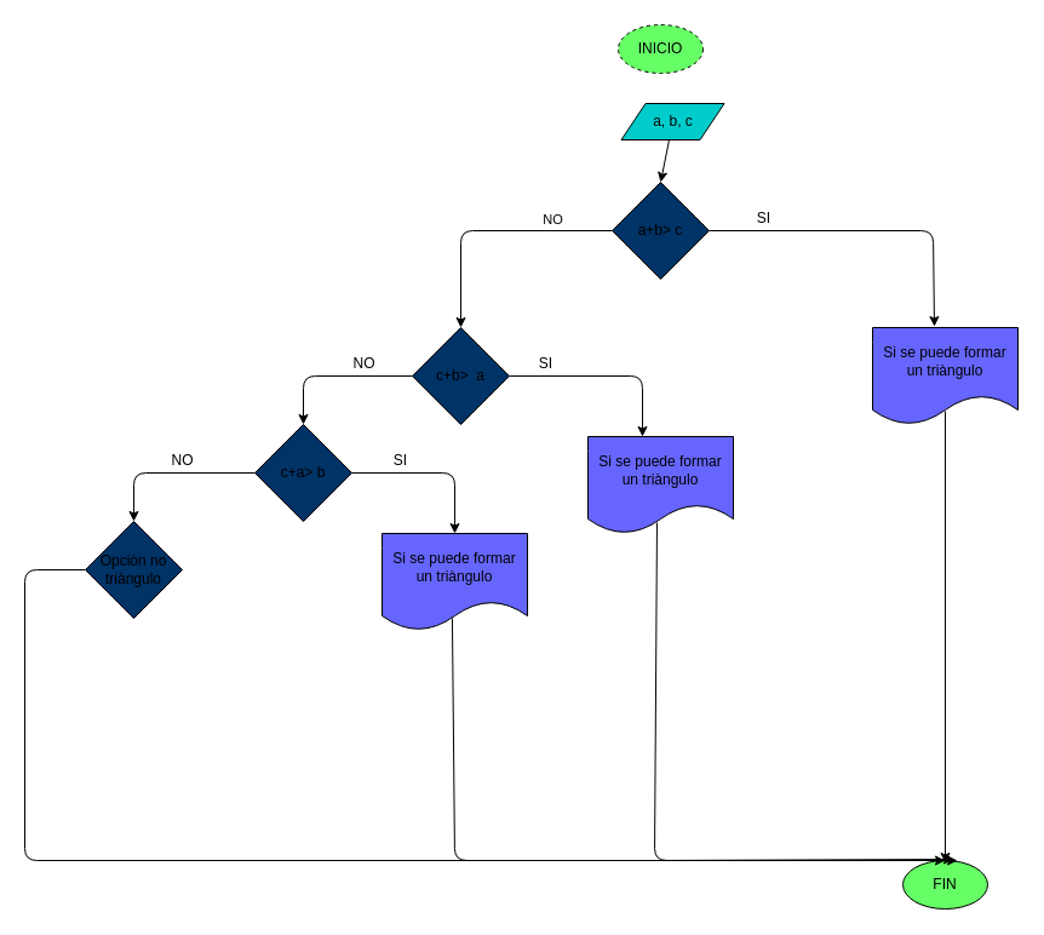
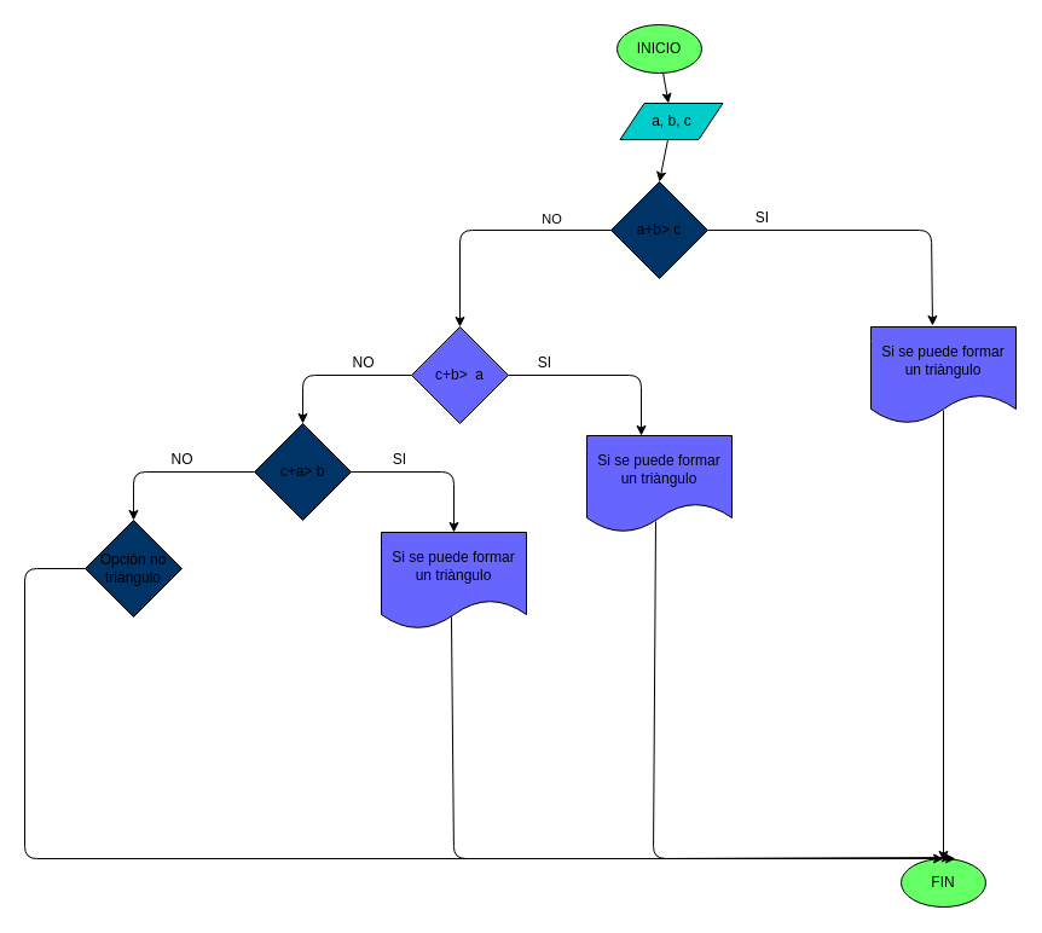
  <mxCell id="0" />
  <mxCell id="1" parent="0" />
- <mxCell id="3" value="INICIO" style="ellipse;whiteSpace=wrap;html=1;fillColor=#66FF66;dashed=1;" parent="1" vertex="1"><mxGeometry x="510" y="20" width="70" height="40" as="geometry" /></mxCell>
+ <mxCell id="2" value="" style="edgeStyle=none;html=1;" parent="1" source="3" target="5" edge="1"><mxGeometry relative="1" as="geometry" /></mxCell>
+ <mxCell id="3" value="INICIO" style="ellipse;whiteSpace=wrap;html=1;fillColor=#66FF66;" parent="1" vertex="1"><mxGeometry x="510" y="20" width="70" height="40" as="geometry" /></mxCell>
  <mxCell id="4" style="edgeStyle=none;html=1;" parent="1" source="5" edge="1"><mxGeometry relative="1" as="geometry"><mxPoint x="545" y="150" as="targetPoint" /></mxGeometry></mxCell>
  <mxCell id="5" value="a, b, c" style="shape=parallelogram;perimeter=parallelogramPerimeter;whiteSpace=wrap;html=1;fixedSize=1;fillColor=#00CCCC;" parent="1" vertex="1"><mxGeometry x="512.5" y="85" width="85" height="30" as="geometry" /></mxCell>
  <mxCell id="6" style="edgeStyle=none;html=1;entryX=0.425;entryY=-0.012;entryDx=0;entryDy=0;entryPerimeter=0;" parent="1" source="9" target="12" edge="1"><mxGeometry relative="1" as="geometry"><mxPoint x="770" y="528" as="targetPoint" /><Array as="points"><mxPoint x="770" y="190" /></Array></mxGeometry></mxCell>
  <mxCell id="7" style="edgeStyle=none;html=1;" parent="1" source="9" edge="1"><mxGeometry relative="1" as="geometry"><mxPoint x="380" y="270" as="targetPoint" /><Array as="points"><mxPoint x="380" y="190" /></Array></mxGeometry></mxCell>
  <mxCell id="8" value="NO" style="edgeLabel;html=1;align=center;verticalAlign=middle;resizable=0;points=[];" parent="7" vertex="1" connectable="0"><mxGeometry x="-0.512" y="-3" relative="1" as="geometry"><mxPoint y="-7" as="offset" /></mxGeometry></mxCell>
  <mxCell id="9" value="a+b&amp;gt; c" style="rhombus;whiteSpace=wrap;html=1;fillColor=#003366;" parent="1" vertex="1"><mxGeometry x="505" y="150" width="80" height="80" as="geometry" /></mxCell>
  <mxCell id="10" value="SI" style="text;html=1;align=center;verticalAlign=middle;resizable=0;points=[];autosize=1;strokeColor=none;fillColor=none;" parent="1" vertex="1"><mxGeometry x="615" y="165" width="30" height="30" as="geometry" /></mxCell>
  <mxCell id="11" style="edgeStyle=none;html=1;exitX=0.5;exitY=0.863;exitDx=0;exitDy=0;exitPerimeter=0;" parent="1" source="12" edge="1"><mxGeometry relative="1" as="geometry"><mxPoint x="780" y="712" as="targetPoint" /></mxGeometry></mxCell>
  <mxCell id="12" value="Si se puede formar un triàngulo" style="shape=document;whiteSpace=wrap;html=1;boundedLbl=1;fillColor=#6666FF;" parent="1" vertex="1"><mxGeometry x="720" y="270" width="120" height="80" as="geometry" /></mxCell>
  <mxCell id="13" value="FIN" style="ellipse;whiteSpace=wrap;html=1;fillColor=#66FF66;" parent="1" vertex="1"><mxGeometry x="745" y="710" width="70" height="40" as="geometry" /></mxCell>
  <mxCell id="14" style="edgeStyle=none;html=1;" parent="1" source="16" edge="1"><mxGeometry relative="1" as="geometry"><mxPoint x="530" y="360" as="targetPoint" /><Array as="points"><mxPoint x="530" y="310" /></Array></mxGeometry></mxCell>
  <mxCell id="15" style="edgeStyle=none;html=1;" parent="1" source="16" edge="1"><mxGeometry relative="1" as="geometry"><mxPoint x="250" y="350" as="targetPoint" /><Array as="points"><mxPoint x="250" y="310" /></Array></mxGeometry></mxCell>
- <mxCell id="16" value="c+b&amp;gt;&amp;nbsp; a" style="rhombus;whiteSpace=wrap;html=1;fillColor=#003366;" parent="1" vertex="1"><mxGeometry x="340" y="270" width="80" height="80" as="geometry" /></mxCell>
+ <mxCell id="16" value="c+b&amp;gt;&amp;nbsp; a" style="rhombus;whiteSpace=wrap;html=1;fillColor=#6666ff;" parent="1" vertex="1"><mxGeometry x="340" y="270" width="80" height="80" as="geometry" /></mxCell>
  <mxCell id="17" style="edgeStyle=none;html=1;entryX=0.6;entryY=-0.025;entryDx=0;entryDy=0;exitX=0.475;exitY=0.888;exitDx=0;exitDy=0;exitPerimeter=0;entryPerimeter=0;" parent="1" source="18" target="13" edge="1"><mxGeometry relative="1" as="geometry"><Array as="points"><mxPoint x="540" y="710" /></Array></mxGeometry></mxCell>
  <mxCell id="18" value="Si se puede formar un triàngulo" style="shape=document;whiteSpace=wrap;html=1;boundedLbl=1;fillColor=#6666FF;" parent="1" vertex="1"><mxGeometry x="485" y="360" width="120" height="80" as="geometry" /></mxCell>
  <mxCell id="19" value="SI" style="text;html=1;align=center;verticalAlign=middle;resizable=0;points=[];autosize=1;strokeColor=none;fillColor=none;" parent="1" vertex="1"><mxGeometry x="435" y="285" width="30" height="30" as="geometry" /></mxCell>
  <mxCell id="20" value="NO" style="text;html=1;align=center;verticalAlign=middle;resizable=0;points=[];autosize=1;strokeColor=none;fillColor=none;" parent="1" vertex="1"><mxGeometry x="280" y="285" width="40" height="30" as="geometry" /></mxCell>
  <mxCell id="21" style="edgeStyle=none;html=1;entryX=0.5;entryY=0;entryDx=0;entryDy=0;" parent="1" source="23" target="25" edge="1"><mxGeometry relative="1" as="geometry"><Array as="points"><mxPoint x="375" y="390" /></Array></mxGeometry></mxCell>
  <mxCell id="22" style="edgeStyle=none;html=1;" parent="1" source="23" edge="1"><mxGeometry relative="1" as="geometry"><mxPoint x="110" y="430" as="targetPoint" /><Array as="points"><mxPoint x="110" y="390" /></Array></mxGeometry></mxCell>
  <mxCell id="23" value="c+a&amp;gt; b" style="rhombus;whiteSpace=wrap;html=1;fillColor=#003366;" parent="1" vertex="1"><mxGeometry x="210" y="350" width="80" height="80" as="geometry" /></mxCell>
  <mxCell id="24" style="edgeStyle=none;html=1;entryX=0.5;entryY=0;entryDx=0;entryDy=0;startArrow=none;startFill=0;exitX=0.483;exitY=0.875;exitDx=0;exitDy=0;exitPerimeter=0;" parent="1" source="25" target="13" edge="1"><mxGeometry relative="1" as="geometry"><Array as="points"><mxPoint x="375" y="710" /></Array></mxGeometry></mxCell>
  <mxCell id="25" value="Si se puede formar un triàngulo" style="shape=document;whiteSpace=wrap;html=1;boundedLbl=1;fillColor=#6666FF;" parent="1" vertex="1"><mxGeometry x="315" y="440" width="120" height="80" as="geometry" /></mxCell>
  <mxCell id="26" value="SI" style="text;html=1;align=center;verticalAlign=middle;resizable=0;points=[];autosize=1;strokeColor=none;fillColor=none;" parent="1" vertex="1"><mxGeometry x="315" y="365" width="30" height="30" as="geometry" /></mxCell>
  <mxCell id="27" value="NO" style="text;html=1;align=center;verticalAlign=middle;resizable=0;points=[];autosize=1;strokeColor=none;fillColor=none;" parent="1" vertex="1"><mxGeometry x="130" y="365" width="40" height="30" as="geometry" /></mxCell>
  <mxCell id="28" style="edgeStyle=none;html=1;startArrow=none;startFill=0;" parent="1" source="29" edge="1"><mxGeometry relative="1" as="geometry"><mxPoint x="790" y="710" as="targetPoint" /><Array as="points"><mxPoint x="20" y="470" /><mxPoint x="20" y="710" /></Array></mxGeometry></mxCell>
  <mxCell id="29" value="Opciòn no triàngulo" style="rhombus;whiteSpace=wrap;html=1;fillColor=#003366;" parent="1" vertex="1"><mxGeometry x="70" y="430" width="80" height="80" as="geometry" /></mxCell>
